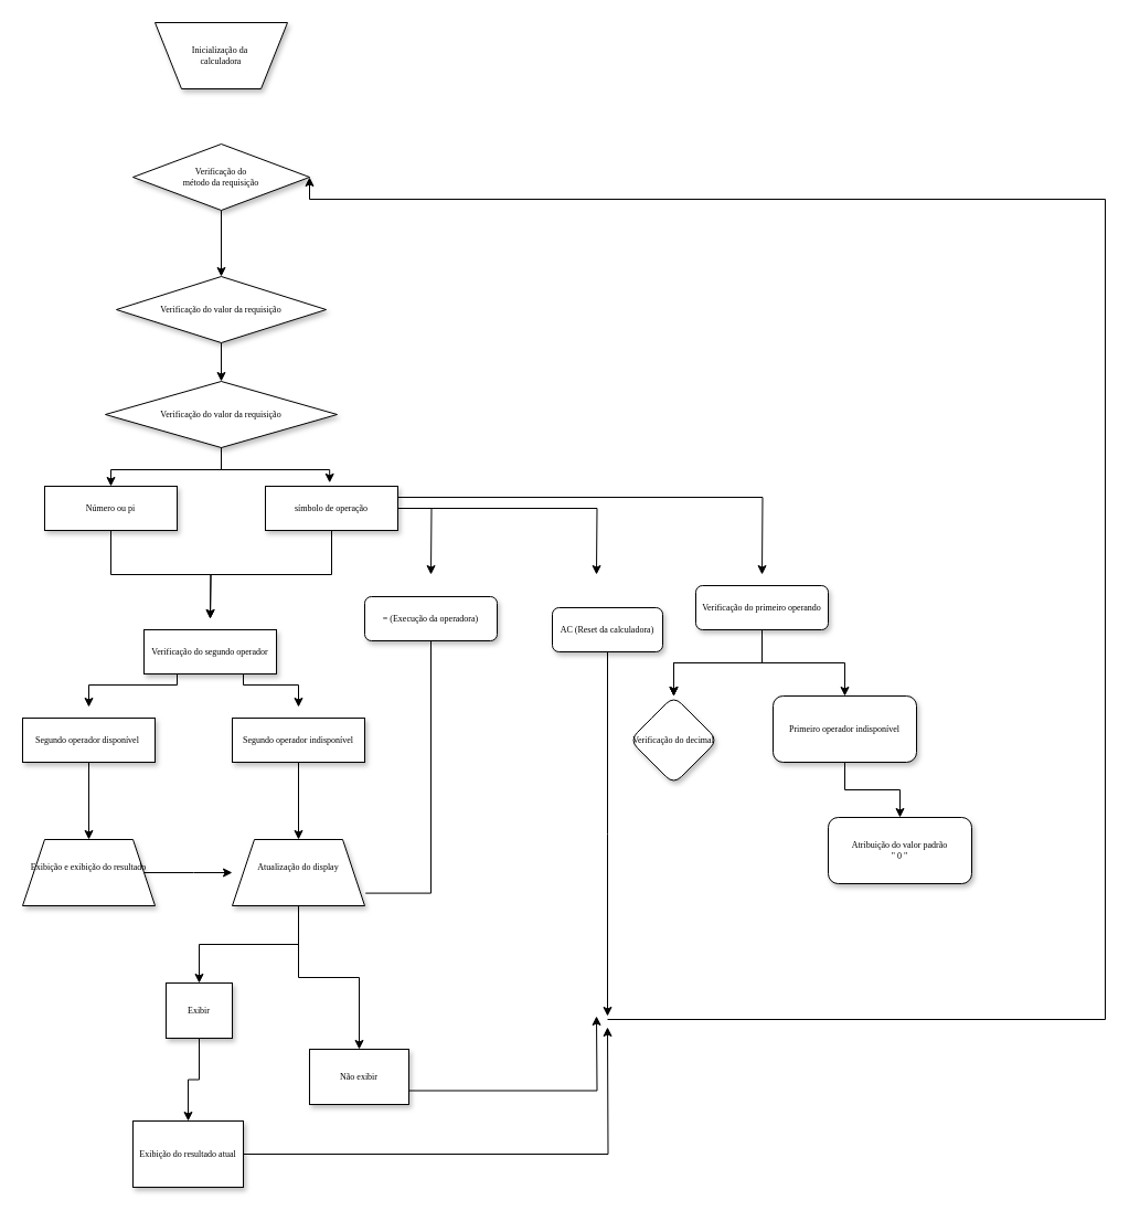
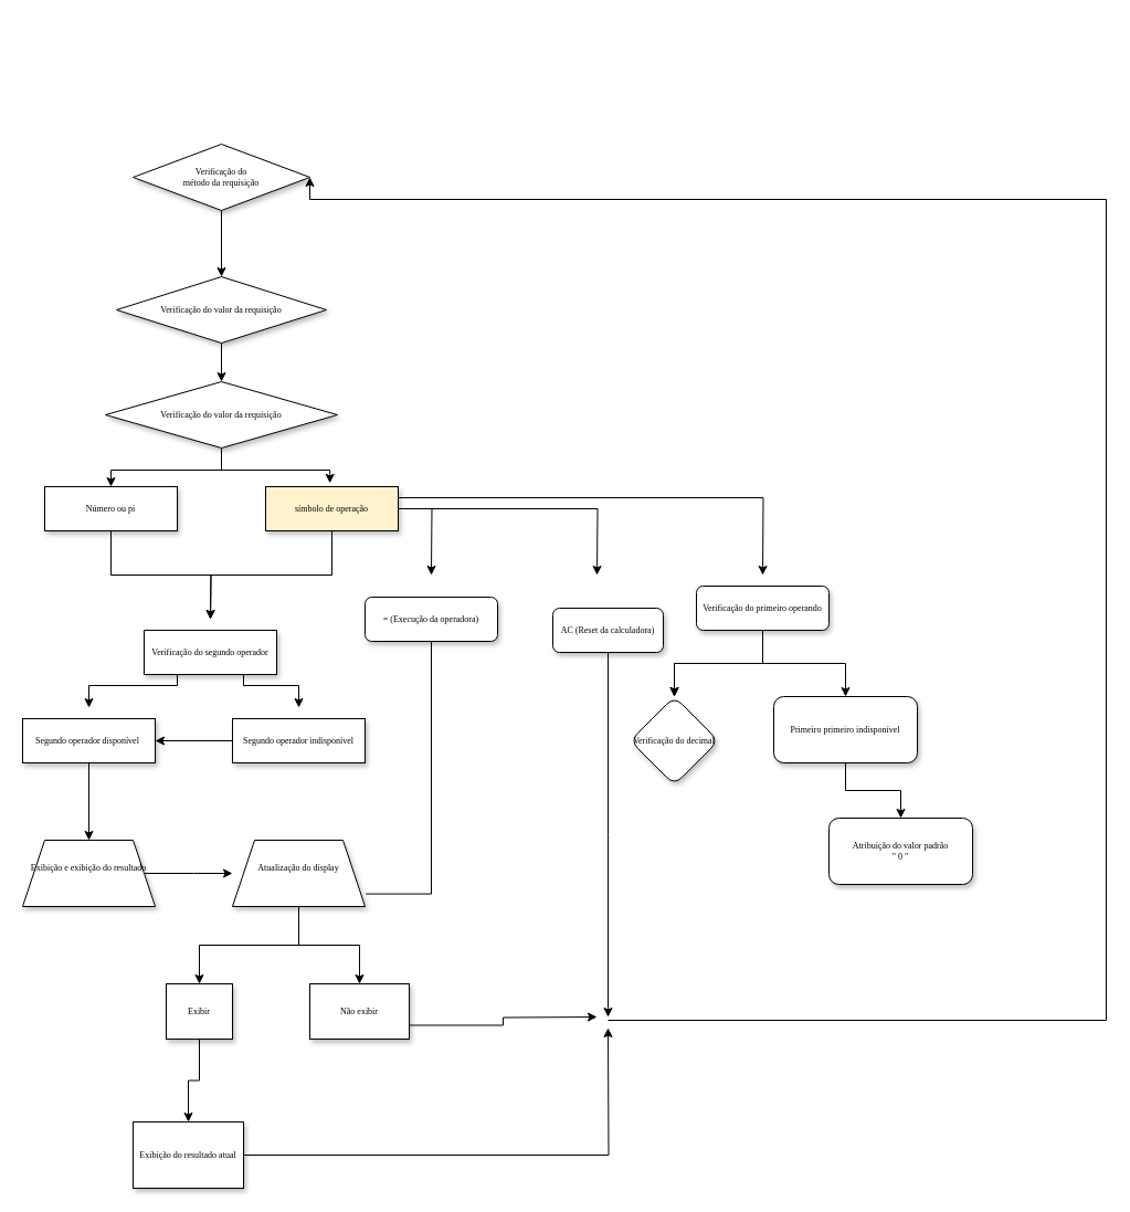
  <mxCell id="0" />
  <mxCell id="1" parent="0" />
- <mxCell id="2" value="Inicialização da&amp;nbsp;&lt;div&gt;calculadora&lt;/div&gt;" style="shape=trapezoid;whiteSpace=wrap;html=1;rounded=0;shadow=1;labelBackgroundColor=none;strokeWidth=1;fontFamily=Verdana;fontSize=8;align=center;flipV=1;" parent="1" vertex="1"><mxGeometry x="140" y="20" width="120" height="60" as="geometry" /></mxCell>
  <mxCell id="3" style="edgeStyle=orthogonalEdgeStyle;rounded=0;orthogonalLoop=1;jettySize=auto;html=1;exitX=0.5;exitY=1;exitDx=0;exitDy=0;entryX=0.5;entryY=0;entryDx=0;entryDy=0;" edge="1" parent="1" source="4" target="6"><mxGeometry relative="1" as="geometry" /></mxCell>
  <mxCell id="4" value="Verificação do&lt;div&gt;método da requisição&lt;/div&gt;" style="rhombus;whiteSpace=wrap;html=1;rounded=0;shadow=1;labelBackgroundColor=none;strokeWidth=1;fontFamily=Verdana;fontSize=8;align=center;" parent="1" vertex="1"><mxGeometry x="120" y="130" width="160" height="60" as="geometry" /></mxCell>
  <mxCell id="5" value="" style="edgeStyle=orthogonalEdgeStyle;rounded=0;orthogonalLoop=1;jettySize=auto;html=1;" edge="1" parent="1" source="6" target="21"><mxGeometry relative="1" as="geometry" /></mxCell>
  <mxCell id="6" value="Verificação do valor da requisição" style="rhombus;whiteSpace=wrap;html=1;rounded=0;shadow=1;labelBackgroundColor=none;strokeWidth=1;fontFamily=Verdana;fontSize=8;align=center;" parent="1" vertex="1"><mxGeometry x="105" y="250" width="190" height="60" as="geometry" /></mxCell>
  <mxCell id="7" style="edgeStyle=orthogonalEdgeStyle;rounded=0;orthogonalLoop=1;jettySize=auto;html=1;exitX=0.5;exitY=1;exitDx=0;exitDy=0;" edge="1" parent="1" source="8"><mxGeometry relative="1" as="geometry"><mxPoint x="550" y="920" as="targetPoint" /></mxGeometry></mxCell>
  <mxCell id="8" value="AC (Reset da calculadora)" style="rounded=1;whiteSpace=wrap;html=1;shadow=1;labelBackgroundColor=none;strokeWidth=1;fontFamily=Verdana;fontSize=8;align=center;" parent="1" vertex="1"><mxGeometry x="500" y="550" width="100" height="40" as="geometry" /></mxCell>
  <mxCell id="9" style="edgeStyle=orthogonalEdgeStyle;rounded=0;orthogonalLoop=1;jettySize=auto;html=1;exitX=0.5;exitY=1;exitDx=0;exitDy=0;" edge="1" parent="1" source="10"><mxGeometry relative="1" as="geometry"><mxPoint x="190" y="560" as="targetPoint" /></mxGeometry></mxCell>
  <mxCell id="10" value="Número ou pi" style="whiteSpace=wrap;html=1;rounded=0;shadow=1;labelBackgroundColor=none;strokeWidth=1;fontFamily=Verdana;fontSize=8;align=center;" parent="1" vertex="1"><mxGeometry x="40" y="440" width="120" height="40" as="geometry" /></mxCell>
- <mxCell id="11" value="" style="edgeStyle=orthogonalEdgeStyle;rounded=0;orthogonalLoop=1;jettySize=auto;html=1;" edge="1" parent="1" source="12" target="36"><mxGeometry relative="1" as="geometry" /></mxCell>
+ <mxCell id="11" value="" style="edgeStyle=orthogonalEdgeStyle;rounded=0;orthogonalLoop=1;jettySize=auto;html=1;" edge="1" parent="1" source="12" target="14"><mxGeometry relative="1" as="geometry" /></mxCell>
  <mxCell id="12" value="Segundo operador indisponível" style="whiteSpace=wrap;html=1;rounded=0;shadow=1;labelBackgroundColor=none;strokeWidth=1;fontFamily=Verdana;fontSize=8;align=center;" parent="1" vertex="1"><mxGeometry x="210" y="650" width="120" height="40" as="geometry" /></mxCell>
  <mxCell id="13" value="" style="edgeStyle=orthogonalEdgeStyle;rounded=0;orthogonalLoop=1;jettySize=auto;html=1;" edge="1" parent="1" source="14" target="33"><mxGeometry relative="1" as="geometry" /></mxCell>
  <mxCell id="14" value="Segundo operador disponível&amp;nbsp;" style="whiteSpace=wrap;html=1;rounded=0;shadow=1;labelBackgroundColor=none;strokeWidth=1;fontFamily=Verdana;fontSize=8;align=center;spacing=6;" parent="1" vertex="1"><mxGeometry x="20" y="650" width="120" height="40" as="geometry" /></mxCell>
  <mxCell id="15" style="edgeStyle=orthogonalEdgeStyle;rounded=0;orthogonalLoop=1;jettySize=auto;html=1;exitX=0.5;exitY=1;exitDx=0;exitDy=0;" edge="1" parent="1" source="19"><mxGeometry relative="1" as="geometry"><mxPoint x="190" y="560" as="targetPoint" /></mxGeometry></mxCell>
  <mxCell id="16" style="edgeStyle=orthogonalEdgeStyle;rounded=0;orthogonalLoop=1;jettySize=auto;html=1;exitX=1;exitY=0.5;exitDx=0;exitDy=0;" edge="1" parent="1" source="19"><mxGeometry relative="1" as="geometry"><mxPoint x="390" y="520" as="targetPoint" /></mxGeometry></mxCell>
  <mxCell id="17" style="edgeStyle=orthogonalEdgeStyle;rounded=0;orthogonalLoop=1;jettySize=auto;html=1;exitX=1;exitY=0.5;exitDx=0;exitDy=0;" edge="1" parent="1" source="19"><mxGeometry relative="1" as="geometry"><mxPoint x="540" y="520" as="targetPoint" /><mxPoint x="690" y="480" as="sourcePoint" /></mxGeometry></mxCell>
  <mxCell id="18" style="edgeStyle=orthogonalEdgeStyle;rounded=0;orthogonalLoop=1;jettySize=auto;html=1;exitX=1;exitY=0.25;exitDx=0;exitDy=0;" edge="1" parent="1" source="19"><mxGeometry relative="1" as="geometry"><mxPoint x="690" y="520" as="targetPoint" /></mxGeometry></mxCell>
- <mxCell id="19" value="símbolo de operação" style="whiteSpace=wrap;html=1;rounded=0;shadow=1;labelBackgroundColor=none;strokeWidth=1;fontFamily=Verdana;fontSize=8;align=center;" parent="1" vertex="1"><mxGeometry x="240" y="440" width="120" height="40" as="geometry" /></mxCell>
+ <mxCell id="19" value="símbolo de operação" style="whiteSpace=wrap;html=1;rounded=0;shadow=1;labelBackgroundColor=none;strokeWidth=1;fontFamily=Verdana;fontSize=8;align=center;fillColor=#fff2cc;" parent="1" vertex="1"><mxGeometry x="240" y="440" width="120" height="40" as="geometry" /></mxCell>
  <mxCell id="20" style="edgeStyle=orthogonalEdgeStyle;rounded=0;orthogonalLoop=1;jettySize=auto;html=1;exitX=0.5;exitY=1;exitDx=0;exitDy=0;entryX=0.5;entryY=0;entryDx=0;entryDy=0;" edge="1" parent="1" source="21" target="10"><mxGeometry relative="1" as="geometry" /></mxCell>
  <mxCell id="21" value="Verificação do valor da requisição" style="rhombus;whiteSpace=wrap;html=1;rounded=0;shadow=1;labelBackgroundColor=none;strokeWidth=1;fontFamily=Verdana;fontSize=8;align=center;" parent="1" vertex="1"><mxGeometry x="95" y="345" width="210" height="60" as="geometry" /></mxCell>
  <mxCell id="22" style="edgeStyle=orthogonalEdgeStyle;rounded=0;orthogonalLoop=1;jettySize=auto;html=1;exitX=0.25;exitY=1;exitDx=0;exitDy=0;" edge="1" parent="1" source="24"><mxGeometry relative="1" as="geometry"><mxPoint x="80" y="640" as="targetPoint" /><Array as="points"><mxPoint x="160" y="620" /><mxPoint x="80" y="620" /></Array></mxGeometry></mxCell>
  <mxCell id="23" style="edgeStyle=orthogonalEdgeStyle;rounded=0;orthogonalLoop=1;jettySize=auto;html=1;exitX=0.75;exitY=1;exitDx=0;exitDy=0;" edge="1" parent="1" source="24"><mxGeometry relative="1" as="geometry"><mxPoint x="270" y="640" as="targetPoint" /><Array as="points"><mxPoint x="220" y="620" /><mxPoint x="270" y="620" /></Array></mxGeometry></mxCell>
  <mxCell id="24" value="Verificação do segundo operador" style="whiteSpace=wrap;html=1;rounded=0;shadow=1;labelBackgroundColor=none;strokeWidth=1;fontFamily=Verdana;fontSize=8;align=center;" parent="1" vertex="1"><mxGeometry x="130" y="570" width="120" height="40" as="geometry" /></mxCell>
  <mxCell id="25" value="= (Execução da operadora)" style="rounded=1;whiteSpace=wrap;html=1;shadow=1;labelBackgroundColor=none;strokeWidth=1;fontFamily=Verdana;fontSize=8;align=center;" parent="1" vertex="1"><mxGeometry x="330" y="540" width="120" height="40" as="geometry" /></mxCell>
  <mxCell id="26" value="" style="edgeStyle=orthogonalEdgeStyle;rounded=0;orthogonalLoop=1;jettySize=auto;html=1;" edge="1" parent="1" source="30" target="37"><mxGeometry relative="1" as="geometry" /></mxCell>
  <mxCell id="27" value="" style="edgeStyle=orthogonalEdgeStyle;rounded=0;orthogonalLoop=1;jettySize=auto;html=1;" edge="1" parent="1" source="30" target="37"><mxGeometry relative="1" as="geometry" /></mxCell>
  <mxCell id="28" value="" style="edgeStyle=orthogonalEdgeStyle;rounded=0;orthogonalLoop=1;jettySize=auto;html=1;" edge="1" parent="1" source="30" target="37"><mxGeometry relative="1" as="geometry" /></mxCell>
  <mxCell id="29" value="" style="edgeStyle=orthogonalEdgeStyle;rounded=0;orthogonalLoop=1;jettySize=auto;html=1;" edge="1" parent="1" source="30" target="39"><mxGeometry relative="1" as="geometry" /></mxCell>
  <mxCell id="30" value="Verificação do primeiro operando" style="rounded=1;whiteSpace=wrap;html=1;shadow=1;labelBackgroundColor=none;strokeWidth=1;fontFamily=Verdana;fontSize=8;align=center;" parent="1" vertex="1"><mxGeometry x="630" y="530" width="120" height="40" as="geometry" /></mxCell>
  <mxCell id="31" style="edgeStyle=orthogonalEdgeStyle;rounded=0;orthogonalLoop=1;jettySize=auto;html=1;exitX=0.5;exitY=1;exitDx=0;exitDy=0;entryX=0.485;entryY=-0.079;entryDx=0;entryDy=0;entryPerimeter=0;" edge="1" parent="1" source="21" target="19"><mxGeometry relative="1" as="geometry" /></mxCell>
  <mxCell id="32" value="" style="edgeStyle=orthogonalEdgeStyle;rounded=0;orthogonalLoop=1;jettySize=auto;html=1;" edge="1" parent="1" source="33"><mxGeometry relative="1" as="geometry"><mxPoint x="210" y="790" as="targetPoint" /></mxGeometry></mxCell>
  <mxCell id="33" value="Exibição e exibição do resultado&lt;div&gt;&lt;br&gt;&lt;/div&gt;" style="shape=trapezoid;perimeter=trapezoidPerimeter;whiteSpace=wrap;html=1;fixedSize=1;fontSize=8;fontFamily=Verdana;rounded=0;shadow=1;labelBackgroundColor=none;strokeWidth=1;spacing=6;" vertex="1" parent="1"><mxGeometry x="20" y="760" width="120" height="60" as="geometry" /></mxCell>
  <mxCell id="34" value="" style="edgeStyle=orthogonalEdgeStyle;rounded=0;orthogonalLoop=1;jettySize=auto;html=1;" edge="1" parent="1" source="36" target="42"><mxGeometry relative="1" as="geometry" /></mxCell>
  <mxCell id="35" value="" style="edgeStyle=orthogonalEdgeStyle;rounded=0;orthogonalLoop=1;jettySize=auto;html=1;" edge="1" parent="1" source="36" target="44"><mxGeometry relative="1" as="geometry" /></mxCell>
  <mxCell id="36" value="Atualização do display&lt;div&gt;&lt;br&gt;&lt;/div&gt;" style="shape=trapezoid;perimeter=trapezoidPerimeter;whiteSpace=wrap;html=1;fixedSize=1;fontSize=8;fontFamily=Verdana;rounded=0;shadow=1;labelBackgroundColor=none;strokeWidth=1;" vertex="1" parent="1"><mxGeometry x="210" y="760" width="120" height="60" as="geometry" /></mxCell>
  <mxCell id="37" value="Verificação do decimal" style="rhombus;whiteSpace=wrap;html=1;fontSize=8;fontFamily=Verdana;rounded=1;shadow=1;labelBackgroundColor=none;strokeWidth=1;" vertex="1" parent="1"><mxGeometry x="570" y="630" width="80" height="80" as="geometry" /></mxCell>
  <mxCell id="38" value="" style="edgeStyle=orthogonalEdgeStyle;rounded=0;orthogonalLoop=1;jettySize=auto;html=1;" edge="1" parent="1" source="39" target="40"><mxGeometry relative="1" as="geometry" /></mxCell>
- <mxCell id="39" value="Primeiro operador indisponível" style="whiteSpace=wrap;html=1;fontSize=8;fontFamily=Verdana;rounded=1;shadow=1;labelBackgroundColor=none;strokeWidth=1;" vertex="1" parent="1"><mxGeometry x="700" y="630" width="130" height="60" as="geometry" /></mxCell>
+ <mxCell id="39" value="Primeiro primeiro indisponível" style="whiteSpace=wrap;html=1;fontSize=8;fontFamily=Verdana;rounded=1;shadow=1;labelBackgroundColor=none;strokeWidth=1;" vertex="1" parent="1"><mxGeometry x="700" y="630" width="130" height="60" as="geometry" /></mxCell>
  <mxCell id="40" value="Atribuição do valor padrão&lt;div&gt;&quot; 0 &quot;&lt;/div&gt;" style="whiteSpace=wrap;html=1;fontSize=8;fontFamily=Verdana;rounded=1;shadow=1;labelBackgroundColor=none;strokeWidth=1;" vertex="1" parent="1"><mxGeometry x="750" y="740" width="130" height="60" as="geometry" /></mxCell>
  <mxCell id="41" value="" style="edgeStyle=orthogonalEdgeStyle;rounded=0;orthogonalLoop=1;jettySize=auto;html=1;" edge="1" parent="1" source="42" target="46"><mxGeometry relative="1" as="geometry" /></mxCell>
  <mxCell id="42" value="Exibir" style="whiteSpace=wrap;html=1;fontSize=8;fontFamily=Verdana;rounded=0;shadow=1;labelBackgroundColor=none;strokeWidth=1;" vertex="1" parent="1"><mxGeometry x="150" y="890" width="60" height="50" as="geometry" /></mxCell>
  <mxCell id="43" style="edgeStyle=orthogonalEdgeStyle;rounded=0;orthogonalLoop=1;jettySize=auto;html=1;exitX=1;exitY=0.75;exitDx=0;exitDy=0;" edge="1" parent="1" source="44"><mxGeometry relative="1" as="geometry"><mxPoint x="540" y="920" as="targetPoint" /></mxGeometry></mxCell>
- <mxCell id="44" value="Não exibir" style="whiteSpace=wrap;html=1;fontSize=8;fontFamily=Verdana;rounded=0;shadow=1;labelBackgroundColor=none;strokeWidth=1;" vertex="1" parent="1"><mxGeometry x="280" y="950" width="90" height="50" as="geometry" /></mxCell>
+ <mxCell id="44" value="Não exibir" style="whiteSpace=wrap;html=1;fontSize=8;fontFamily=Verdana;rounded=0;shadow=1;labelBackgroundColor=none;strokeWidth=1;" vertex="1" parent="1"><mxGeometry x="280" y="890" width="90" height="50" as="geometry" /></mxCell>
  <mxCell id="45" style="edgeStyle=orthogonalEdgeStyle;rounded=0;orthogonalLoop=1;jettySize=auto;html=1;" edge="1" parent="1" source="46"><mxGeometry relative="1" as="geometry"><mxPoint x="550" y="930" as="targetPoint" /></mxGeometry></mxCell>
  <mxCell id="46" value="Exibição do resultado atual" style="whiteSpace=wrap;html=1;fontSize=8;fontFamily=Verdana;rounded=0;shadow=1;labelBackgroundColor=none;strokeWidth=1;" vertex="1" parent="1"><mxGeometry x="120" y="1015" width="100" height="60" as="geometry" /></mxCell>
  <mxCell id="47" style="edgeStyle=orthogonalEdgeStyle;rounded=0;orthogonalLoop=1;jettySize=auto;html=1;exitX=0.5;exitY=1;exitDx=0;exitDy=0;entryX=1.006;entryY=0.81;entryDx=0;entryDy=0;entryPerimeter=0;endArrow=none;" edge="1" parent="1" source="25" target="36"><mxGeometry relative="1" as="geometry" /></mxCell>
  <mxCell id="48" style="edgeStyle=orthogonalEdgeStyle;rounded=0;orthogonalLoop=1;jettySize=auto;html=1;entryX=1;entryY=0.5;entryDx=0;entryDy=0;" edge="1" parent="1" target="4"><mxGeometry relative="1" as="geometry"><mxPoint x="400" y="180" as="targetPoint" /><mxPoint x="550" y="923" as="sourcePoint" /><Array as="points"><mxPoint x="1001" y="923" /><mxPoint x="1001" y="180" /><mxPoint x="280" y="180" /></Array></mxGeometry></mxCell>
